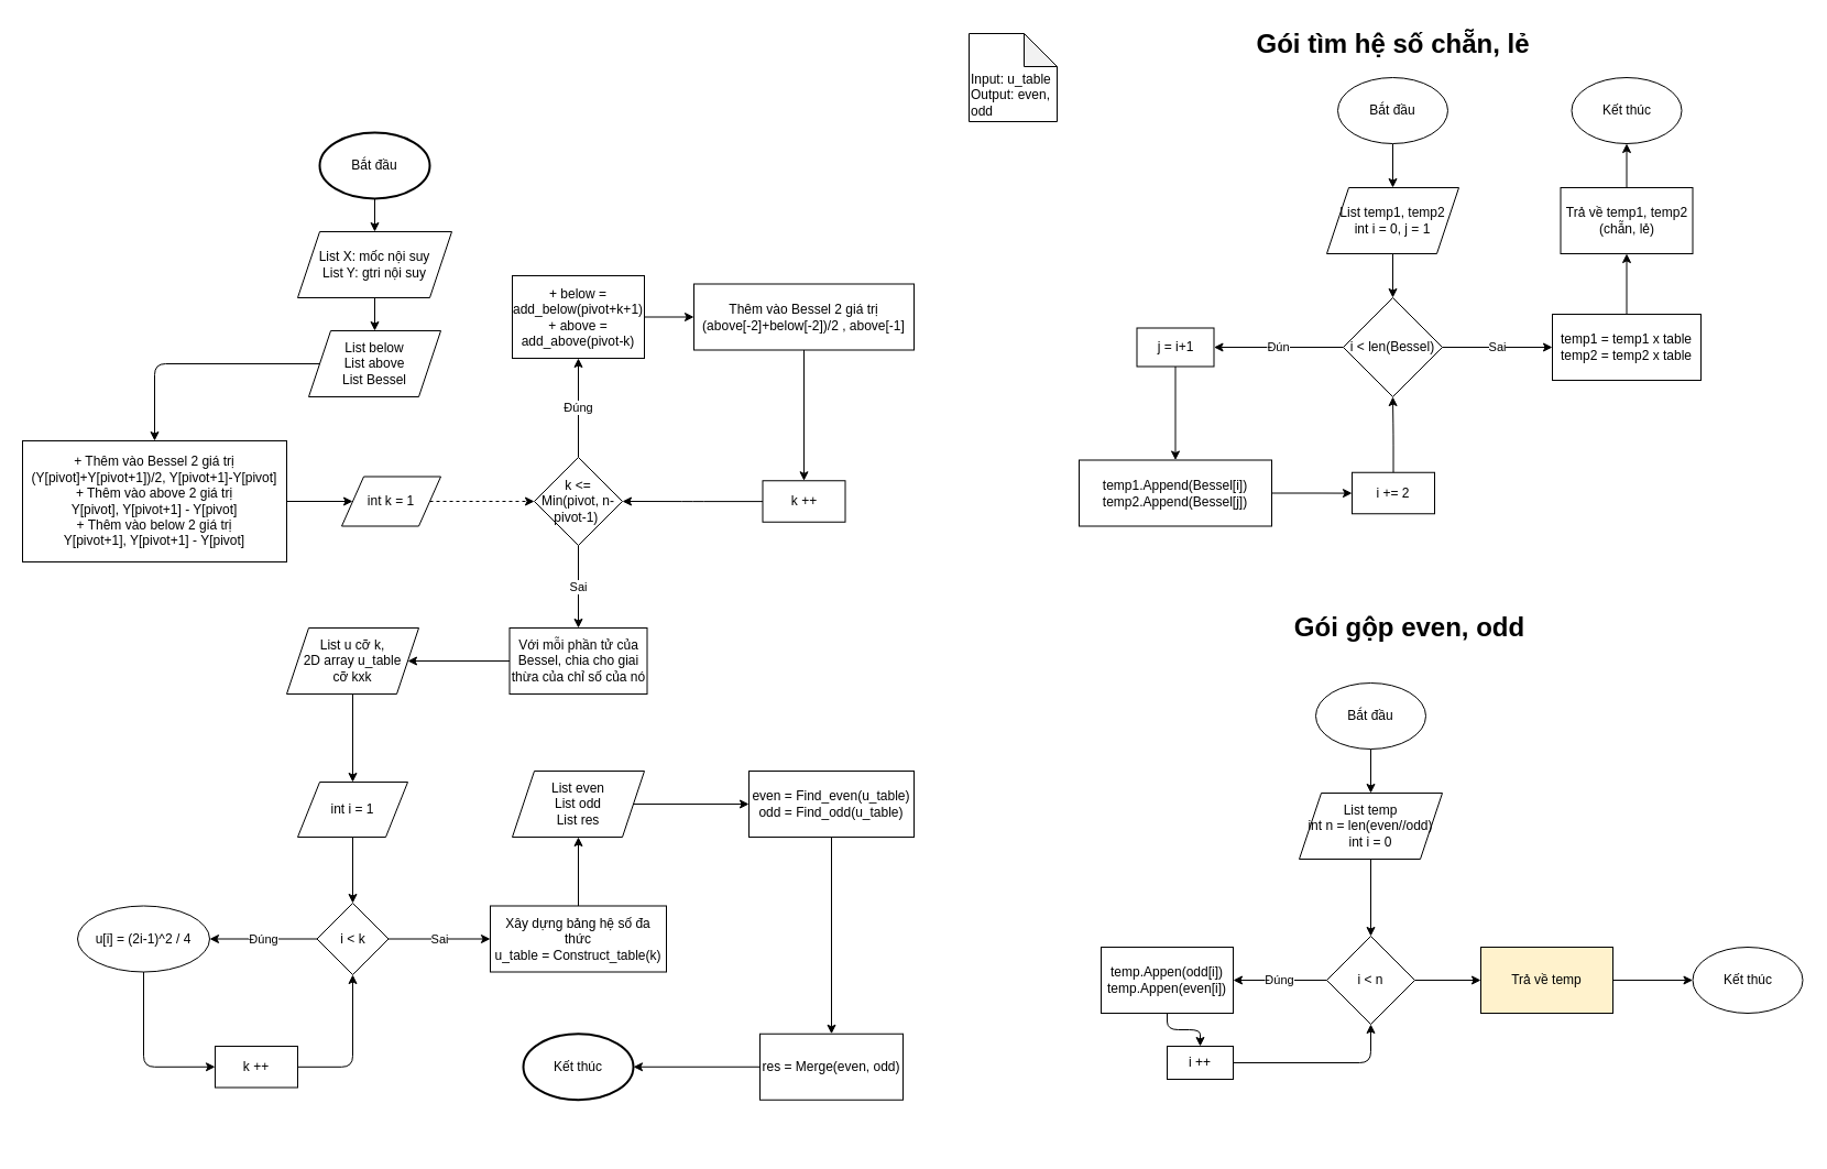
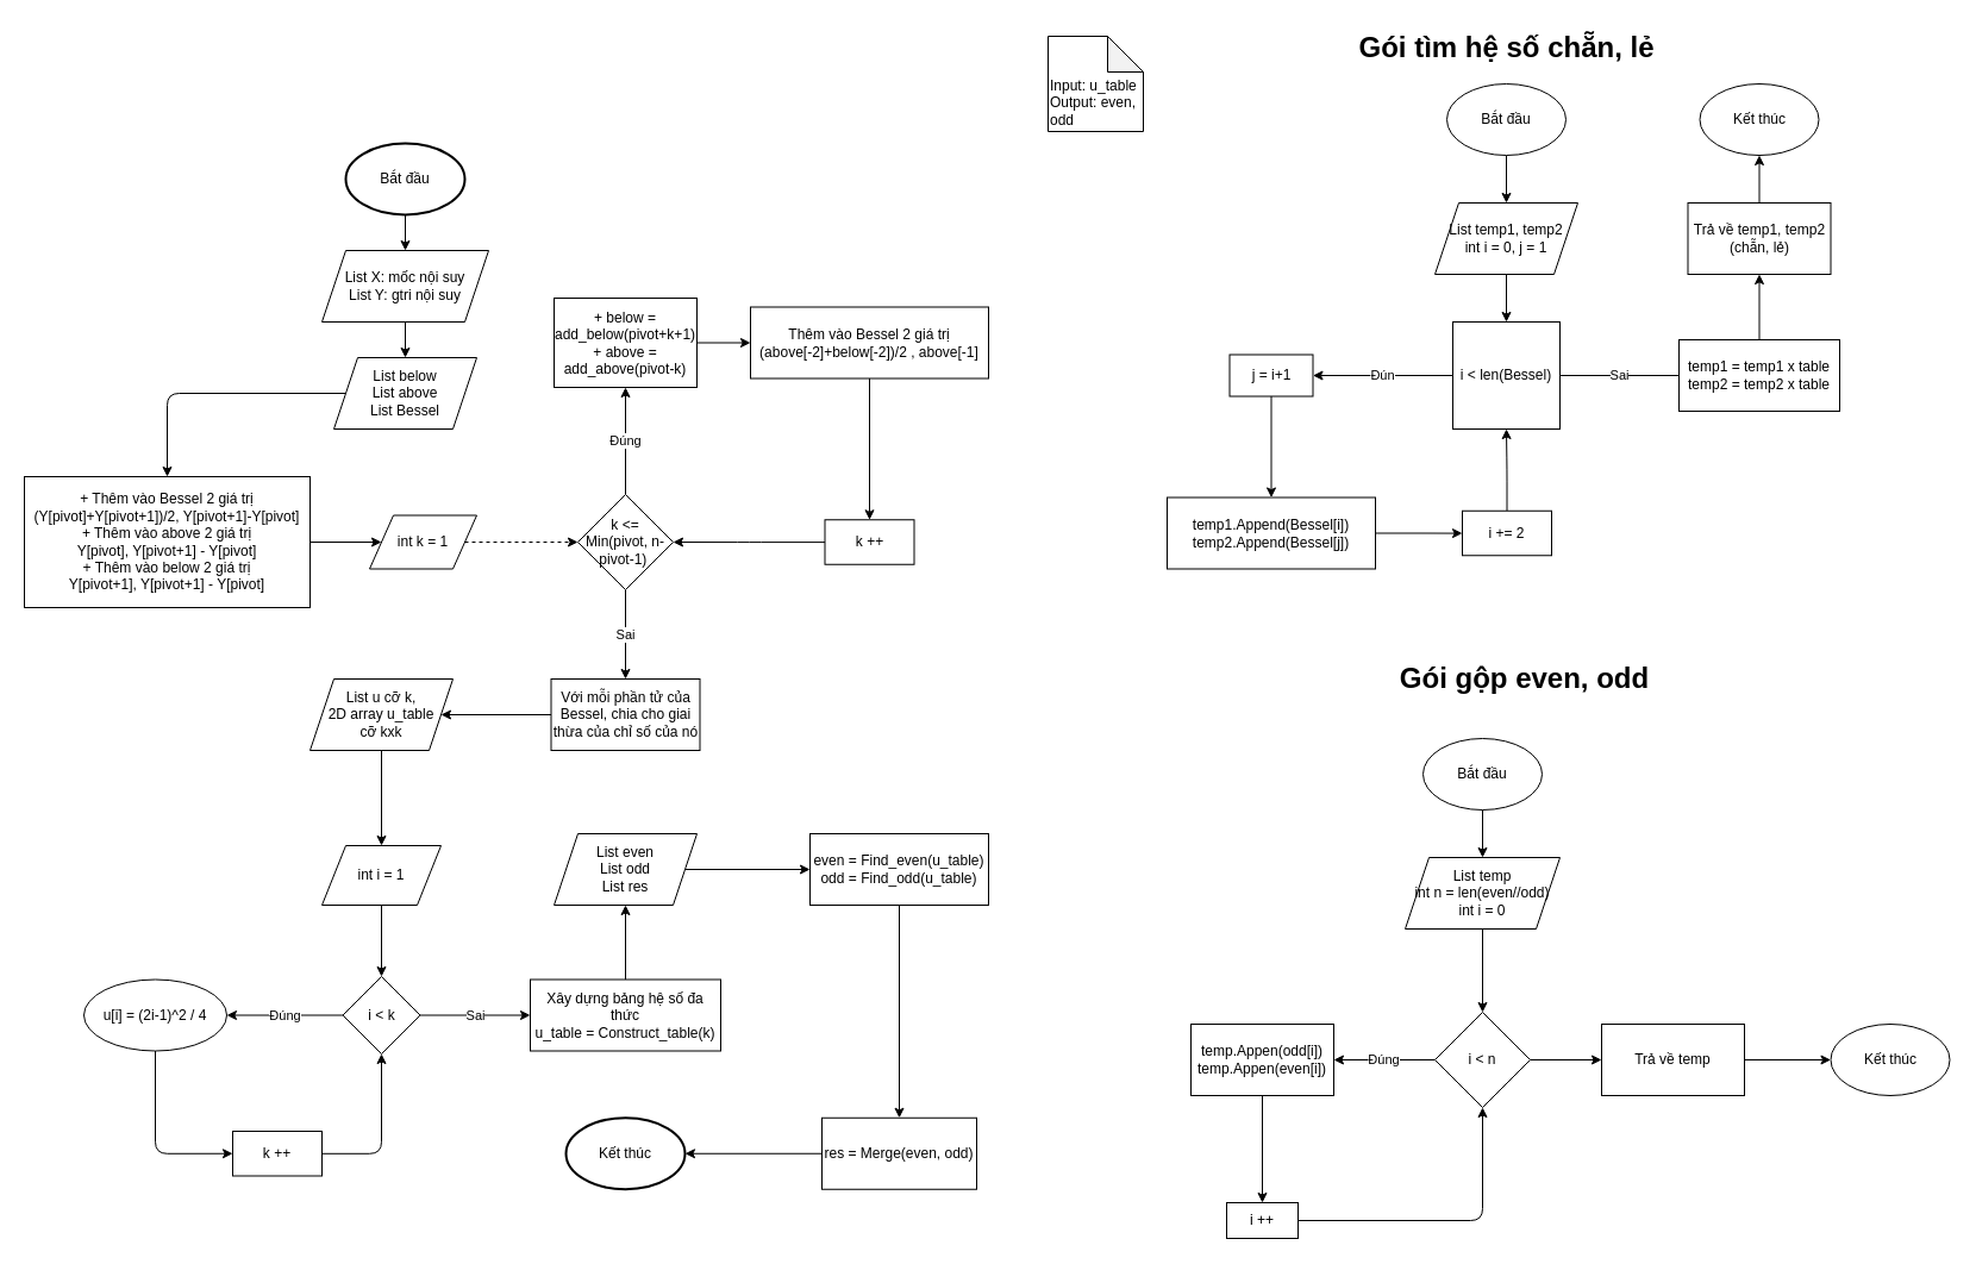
  <mxCell id="0" />
  <mxCell id="1" parent="0" />
  <mxCell id="2" style="edgeStyle=orthogonalEdgeStyle;rounded=0;orthogonalLoop=1;jettySize=auto;html=1;entryX=0.5;entryY=0;entryDx=0;entryDy=0;" parent="1" source="3" target="5" edge="1"><mxGeometry relative="1" as="geometry" /></mxCell>
  <mxCell id="3" value="Bắt đầu" style="strokeWidth=2;html=1;shape=mxgraph.flowchart.start_1;whiteSpace=wrap;" parent="1" vertex="1"><mxGeometry x="290" y="120" width="100" height="60" as="geometry" /></mxCell>
  <mxCell id="4" style="edgeStyle=orthogonalEdgeStyle;rounded=0;orthogonalLoop=1;jettySize=auto;html=1;entryX=0.5;entryY=0;entryDx=0;entryDy=0;" parent="1" source="5" target="7" edge="1"><mxGeometry relative="1" as="geometry" /></mxCell>
  <mxCell id="5" value="List X: mốc nội suy&lt;br&gt;List Y: gtri nội suy" style="shape=parallelogram;perimeter=parallelogramPerimeter;whiteSpace=wrap;html=1;fixedSize=1;verticalAlign=middle;" parent="1" vertex="1"><mxGeometry x="270" y="210" width="140" height="60" as="geometry" /></mxCell>
  <mxCell id="6" style="edgeStyle=orthogonalEdgeStyle;html=1;entryX=0.5;entryY=0;entryDx=0;entryDy=0;exitX=0;exitY=0.5;exitDx=0;exitDy=0;" parent="1" source="7" target="9" edge="1"><mxGeometry relative="1" as="geometry"><Array as="points"><mxPoint x="140" y="330" /></Array></mxGeometry></mxCell>
  <mxCell id="7" value="List below&lt;br&gt;List above&lt;br&gt;List Bessel" style="shape=parallelogram;perimeter=parallelogramPerimeter;whiteSpace=wrap;html=1;fixedSize=1;" parent="1" vertex="1"><mxGeometry x="280" y="300" width="120" height="60" as="geometry" /></mxCell>
  <mxCell id="8" value="" style="edgeStyle=orthogonalEdgeStyle;html=1;" parent="1" source="9" target="11" edge="1"><mxGeometry relative="1" as="geometry" /></mxCell>
  <mxCell id="9" value="+ Thêm vào Bessel 2 giá trị (Y[pivot]+Y[pivot+1])/2, Y[pivot+1]-Y[pivot]&lt;br&gt;+ Thêm vào above 2 giá trị&lt;br&gt;Y[pivot], Y[pivot+1] - Y[pivot]&lt;br&gt;+ Thêm vào below 2 giá trị&lt;br&gt;Y[pivot+1], Y[pivot+1] - Y[pivot]" style="whiteSpace=wrap;html=1;" parent="1" vertex="1"><mxGeometry x="20" y="400" width="240" height="110" as="geometry" /></mxCell>
  <mxCell id="10" value="" style="edgeStyle=orthogonalEdgeStyle;html=1;dashed=1;" parent="1" source="11" target="14" edge="1"><mxGeometry relative="1" as="geometry" /></mxCell>
  <mxCell id="11" value="int k = 1" style="shape=parallelogram;perimeter=parallelogramPerimeter;whiteSpace=wrap;html=1;fixedSize=1;" parent="1" vertex="1"><mxGeometry x="310" y="432.5" width="90" height="45" as="geometry" /></mxCell>
  <mxCell id="12" value="Đúng" style="edgeStyle=orthogonalEdgeStyle;html=1;" parent="1" source="14" target="16" edge="1"><mxGeometry relative="1" as="geometry" /></mxCell>
  <mxCell id="13" value="Sai" style="edgeStyle=orthogonalEdgeStyle;html=1;" parent="1" source="14" target="22" edge="1"><mxGeometry relative="1" as="geometry" /></mxCell>
  <mxCell id="14" value="k &amp;lt;= Min(pivot, n-pivot-1)&amp;nbsp;" style="rhombus;whiteSpace=wrap;html=1;" parent="1" vertex="1"><mxGeometry x="485" y="415" width="80" height="80" as="geometry" /></mxCell>
  <mxCell id="15" value="" style="edgeStyle=orthogonalEdgeStyle;html=1;" parent="1" source="16" target="18" edge="1"><mxGeometry relative="1" as="geometry" /></mxCell>
  <mxCell id="16" value="+ below = add_below(pivot+k+1)&lt;br&gt;+ above = add_above(pivot-k)" style="whiteSpace=wrap;html=1;" parent="1" vertex="1"><mxGeometry x="465" y="250" width="120" height="75" as="geometry" /></mxCell>
  <mxCell id="17" value="" style="edgeStyle=orthogonalEdgeStyle;html=1;" parent="1" source="18" target="20" edge="1"><mxGeometry relative="1" as="geometry" /></mxCell>
  <mxCell id="18" value="Thêm vào Bessel 2 giá trị&lt;br&gt;(above[-2]+below[-2])/2 , above[-1]" style="whiteSpace=wrap;html=1;" parent="1" vertex="1"><mxGeometry x="630" y="257.5" width="200" height="60" as="geometry" /></mxCell>
  <mxCell id="19" style="edgeStyle=orthogonalEdgeStyle;html=1;entryX=1;entryY=0.5;entryDx=0;entryDy=0;" parent="1" source="20" target="14" edge="1"><mxGeometry relative="1" as="geometry" /></mxCell>
  <mxCell id="20" value="k ++" style="whiteSpace=wrap;html=1;" parent="1" vertex="1"><mxGeometry x="692.5" y="436.25" width="75" height="37.5" as="geometry" /></mxCell>
  <mxCell id="21" value="" style="edgeStyle=none;html=1;" edge="1" parent="1" source="22" target="68"><mxGeometry relative="1" as="geometry" /></mxCell>
  <mxCell id="22" value="Với mỗi phần tử của Bessel, chia cho giai thừa của chỉ số của nó" style="whiteSpace=wrap;html=1;" parent="1" vertex="1"><mxGeometry x="462.5" y="570" width="125" height="60" as="geometry" /></mxCell>
  <mxCell id="23" style="edgeStyle=orthogonalEdgeStyle;html=1;entryX=0.5;entryY=1;entryDx=0;entryDy=0;" edge="1" parent="1" source="24" target="26"><mxGeometry relative="1" as="geometry" /></mxCell>
  <mxCell id="24" value="Xây dựng bảng hệ số đa thức&lt;br&gt;u_table = Construct_table(k)" style="whiteSpace=wrap;html=1;" parent="1" vertex="1"><mxGeometry x="445" y="822.5" width="160" height="60" as="geometry" /></mxCell>
  <mxCell id="25" style="edgeStyle=orthogonalEdgeStyle;html=1;entryX=0;entryY=0.5;entryDx=0;entryDy=0;" edge="1" parent="1" source="26" target="28"><mxGeometry relative="1" as="geometry" /></mxCell>
  <mxCell id="26" value="List even&lt;br&gt;List odd&lt;br&gt;List res" style="shape=parallelogram;perimeter=parallelogramPerimeter;whiteSpace=wrap;html=1;fixedSize=1;" parent="1" vertex="1"><mxGeometry x="465" y="700" width="120" height="60" as="geometry" /></mxCell>
  <mxCell id="27" style="edgeStyle=orthogonalEdgeStyle;html=1;entryX=0.5;entryY=0;entryDx=0;entryDy=0;" edge="1" parent="1" source="28" target="30"><mxGeometry relative="1" as="geometry" /></mxCell>
  <mxCell id="28" value="even = Find_even(u_table)&lt;br&gt;odd = Find_odd(u_table)" style="whiteSpace=wrap;html=1;" parent="1" vertex="1"><mxGeometry x="680" y="700" width="150" height="60" as="geometry" /></mxCell>
  <mxCell id="29" style="edgeStyle=orthogonalEdgeStyle;html=1;entryX=1;entryY=0.5;entryDx=0;entryDy=0;entryPerimeter=0;" edge="1" parent="1" source="30" target="31"><mxGeometry relative="1" as="geometry" /></mxCell>
  <mxCell id="30" value="res = Merge(even, odd)" style="whiteSpace=wrap;html=1;" parent="1" vertex="1"><mxGeometry x="690" y="938.75" width="130" height="60" as="geometry" /></mxCell>
  <mxCell id="31" value="Kết thúc" style="strokeWidth=2;html=1;shape=mxgraph.flowchart.start_1;whiteSpace=wrap;" parent="1" vertex="1"><mxGeometry x="475" y="938.75" width="100" height="60" as="geometry" /></mxCell>
  <mxCell id="32" value="Gói tìm hệ số chẵn, lẻ" style="text;strokeColor=none;fillColor=none;html=1;fontSize=24;fontStyle=1;verticalAlign=middle;align=center;" parent="1" vertex="1"><mxGeometry x="1090" y="20" width="350" height="40" as="geometry" /></mxCell>
  <mxCell id="33" value="" style="edgeStyle=orthogonalEdgeStyle;html=1;" parent="1" source="34" target="36" edge="1"><mxGeometry relative="1" as="geometry" /></mxCell>
  <mxCell id="34" value="Bắt đầu" style="strokeWidth=1;html=1;shape=mxgraph.flowchart.start_1;whiteSpace=wrap;" parent="1" vertex="1"><mxGeometry x="1215" y="70" width="100" height="60" as="geometry" /></mxCell>
  <mxCell id="35" value="" style="edgeStyle=orthogonalEdgeStyle;html=1;" parent="1" source="36" target="39" edge="1"><mxGeometry relative="1" as="geometry" /></mxCell>
  <mxCell id="36" value="List temp1, temp2&lt;br&gt;int i = 0, j = 1" style="shape=parallelogram;perimeter=parallelogramPerimeter;whiteSpace=wrap;html=1;fixedSize=1;strokeWidth=1;" parent="1" vertex="1"><mxGeometry x="1205" y="170" width="120" height="60" as="geometry" /></mxCell>
  <mxCell id="37" value="Đún" style="edgeStyle=orthogonalEdgeStyle;html=1;" parent="1" source="39" target="43" edge="1"><mxGeometry relative="1" as="geometry" /></mxCell>
- <mxCell id="38" value="Sai" style="edgeStyle=orthogonalEdgeStyle;html=1;" parent="1" source="39" target="47" edge="1"><mxGeometry relative="1" as="geometry" /></mxCell>
- <mxCell id="39" value="i &amp;lt; len(Bessel)" style="rhombus;whiteSpace=wrap;html=1;strokeWidth=1;" parent="1" vertex="1"><mxGeometry x="1220" y="270" width="90" height="90" as="geometry" /></mxCell>
+ <mxCell id="38" value="Sai" style="edgeStyle=orthogonalEdgeStyle;html=1;endArrow=none;" parent="1" source="39" target="47" edge="1"><mxGeometry relative="1" as="geometry" /></mxCell>
+ <mxCell id="39" value="i &amp;lt; len(Bessel)" style="whiteSpace=wrap;html=1;strokeWidth=1;rounded=0;" parent="1" vertex="1"><mxGeometry x="1220" y="270" width="90" height="90" as="geometry" /></mxCell>
  <mxCell id="40" value="" style="edgeStyle=orthogonalEdgeStyle;html=1;" parent="1" source="41" target="45" edge="1"><mxGeometry relative="1" as="geometry" /></mxCell>
  <mxCell id="41" value="temp1.Append(Bessel[i])&lt;br&gt;temp2.Append(Bessel[j])" style="whiteSpace=wrap;html=1;strokeWidth=1;" parent="1" vertex="1"><mxGeometry x="980" y="417.5" width="175" height="60" as="geometry" /></mxCell>
  <mxCell id="42" style="edgeStyle=orthogonalEdgeStyle;html=1;entryX=0.5;entryY=0;entryDx=0;entryDy=0;" parent="1" source="43" target="41" edge="1"><mxGeometry relative="1" as="geometry" /></mxCell>
  <mxCell id="43" value="j = i+1" style="whiteSpace=wrap;html=1;strokeWidth=1;" parent="1" vertex="1"><mxGeometry x="1032.5" y="297.5" width="70" height="35" as="geometry" /></mxCell>
  <mxCell id="44" style="edgeStyle=orthogonalEdgeStyle;html=1;entryX=0.5;entryY=1;entryDx=0;entryDy=0;" parent="1" source="45" target="39" edge="1"><mxGeometry relative="1" as="geometry" /></mxCell>
  <mxCell id="45" value="i += 2" style="whiteSpace=wrap;html=1;strokeWidth=1;" parent="1" vertex="1"><mxGeometry x="1228" y="428.75" width="75" height="37.5" as="geometry" /></mxCell>
  <mxCell id="46" value="" style="edgeStyle=orthogonalEdgeStyle;html=1;" parent="1" source="47" target="50" edge="1"><mxGeometry relative="1" as="geometry" /></mxCell>
  <mxCell id="47" value="temp1 = temp1 x table&lt;br&gt;temp2 = temp2 x table" style="whiteSpace=wrap;html=1;strokeWidth=1;" parent="1" vertex="1"><mxGeometry x="1410" y="285" width="135" height="60" as="geometry" /></mxCell>
  <mxCell id="48" value="Kết thúc" style="strokeWidth=1;html=1;shape=mxgraph.flowchart.start_1;whiteSpace=wrap;" parent="1" vertex="1"><mxGeometry x="1427.5" y="70" width="100" height="60" as="geometry" /></mxCell>
  <mxCell id="49" style="edgeStyle=orthogonalEdgeStyle;html=1;entryX=0.5;entryY=1;entryDx=0;entryDy=0;entryPerimeter=0;" parent="1" source="50" target="48" edge="1"><mxGeometry relative="1" as="geometry" /></mxCell>
  <mxCell id="50" value="Trả về temp1, temp2&lt;br&gt;(chẵn, lẻ)" style="whiteSpace=wrap;html=1;strokeWidth=1;" parent="1" vertex="1"><mxGeometry x="1417.5" y="170" width="120" height="60" as="geometry" /></mxCell>
  <mxCell id="51" value="Input: u_table&lt;br&gt;Output: even, odd" style="shape=note;whiteSpace=wrap;html=1;backgroundOutline=1;darkOpacity=0.05;strokeWidth=1;verticalAlign=bottom;align=left;" parent="1" vertex="1"><mxGeometry x="880" y="30" width="80" height="80" as="geometry" /></mxCell>
  <mxCell id="52" value="Gói gộp even, odd" style="text;strokeColor=none;fillColor=none;html=1;fontSize=24;fontStyle=1;verticalAlign=middle;align=center;" parent="1" vertex="1"><mxGeometry x="1230" y="550" width="100" height="40" as="geometry" /></mxCell>
  <mxCell id="53" value="" style="edgeStyle=orthogonalEdgeStyle;html=1;" parent="1" source="54" target="56" edge="1"><mxGeometry relative="1" as="geometry" /></mxCell>
  <mxCell id="54" value="Bắt đầu" style="strokeWidth=1;html=1;shape=mxgraph.flowchart.start_1;whiteSpace=wrap;" parent="1" vertex="1"><mxGeometry x="1195" y="620" width="100" height="60" as="geometry" /></mxCell>
  <mxCell id="55" value="" style="edgeStyle=orthogonalEdgeStyle;html=1;" parent="1" source="56" target="59" edge="1"><mxGeometry relative="1" as="geometry" /></mxCell>
  <mxCell id="56" value="List temp&lt;br&gt;int n = len(even//odd)&lt;br&gt;int i = 0" style="shape=parallelogram;perimeter=parallelogramPerimeter;whiteSpace=wrap;html=1;fixedSize=1;strokeWidth=1;" parent="1" vertex="1"><mxGeometry x="1180" y="720" width="130" height="60" as="geometry" /></mxCell>
  <mxCell id="57" value="Đúng" style="edgeStyle=orthogonalEdgeStyle;html=1;" parent="1" source="59" target="61" edge="1"><mxGeometry relative="1" as="geometry" /></mxCell>
  <mxCell id="58" value="" style="edgeStyle=orthogonalEdgeStyle;html=1;" parent="1" source="59" target="65" edge="1"><mxGeometry relative="1" as="geometry" /></mxCell>
  <mxCell id="59" value="i &amp;lt; n" style="rhombus;whiteSpace=wrap;html=1;strokeWidth=1;" parent="1" vertex="1"><mxGeometry x="1205" y="850" width="80" height="80" as="geometry" /></mxCell>
  <mxCell id="60" value="" style="edgeStyle=orthogonalEdgeStyle;html=1;" parent="1" source="61" target="63" edge="1"><mxGeometry relative="1" as="geometry" /></mxCell>
  <mxCell id="61" value="temp.Appen(odd[i])&lt;br&gt;temp.Appen(even[i])" style="whiteSpace=wrap;html=1;strokeWidth=1;" parent="1" vertex="1"><mxGeometry x="1000" y="860" width="120" height="60" as="geometry" /></mxCell>
  <mxCell id="62" style="edgeStyle=orthogonalEdgeStyle;html=1;entryX=0.5;entryY=1;entryDx=0;entryDy=0;" parent="1" source="63" target="59" edge="1"><mxGeometry relative="1" as="geometry" /></mxCell>
- <mxCell id="63" value="i ++" style="whiteSpace=wrap;html=1;strokeWidth=1;" parent="1" vertex="1"><mxGeometry x="1060" y="950" width="60" height="30" as="geometry" /></mxCell>
+ <mxCell id="63" value="i ++" style="whiteSpace=wrap;html=1;strokeWidth=1;" parent="1" vertex="1"><mxGeometry x="1030" y="1010" width="60" height="30" as="geometry" /></mxCell>
  <mxCell id="64" style="edgeStyle=orthogonalEdgeStyle;html=1;entryX=0;entryY=0.5;entryDx=0;entryDy=0;entryPerimeter=0;" parent="1" source="65" target="66" edge="1"><mxGeometry relative="1" as="geometry" /></mxCell>
- <mxCell id="65" value="Trả về temp" style="whiteSpace=wrap;html=1;strokeWidth=1;fillColor=#fff2cc;" parent="1" vertex="1"><mxGeometry x="1345" y="860" width="120" height="60" as="geometry" /></mxCell>
+ <mxCell id="65" value="Trả về temp" style="whiteSpace=wrap;html=1;strokeWidth=1;" parent="1" vertex="1"><mxGeometry x="1345" y="860" width="120" height="60" as="geometry" /></mxCell>
  <mxCell id="66" value="Kết thúc" style="strokeWidth=1;html=1;shape=mxgraph.flowchart.start_1;whiteSpace=wrap;" parent="1" vertex="1"><mxGeometry x="1537.5" y="860" width="100" height="60" as="geometry" /></mxCell>
  <mxCell id="67" value="" style="edgeStyle=orthogonalEdgeStyle;html=1;" edge="1" parent="1" source="68" target="70"><mxGeometry relative="1" as="geometry" /></mxCell>
  <mxCell id="68" value="List u cỡ k,&lt;br&gt;2D array u_table&lt;br&gt;cỡ kxk" style="shape=parallelogram;perimeter=parallelogramPerimeter;whiteSpace=wrap;html=1;fixedSize=1;" vertex="1" parent="1"><mxGeometry x="260" y="570" width="120" height="60" as="geometry" /></mxCell>
  <mxCell id="69" value="" style="edgeStyle=orthogonalEdgeStyle;html=1;" edge="1" parent="1" source="70" target="73"><mxGeometry relative="1" as="geometry" /></mxCell>
  <mxCell id="70" value="int i = 1" style="shape=parallelogram;perimeter=parallelogramPerimeter;whiteSpace=wrap;html=1;fixedSize=1;" vertex="1" parent="1"><mxGeometry x="270" y="710" width="100" height="50" as="geometry" /></mxCell>
  <mxCell id="71" value="Đúng" style="edgeStyle=orthogonalEdgeStyle;html=1;" edge="1" parent="1" source="73" target="75"><mxGeometry relative="1" as="geometry" /></mxCell>
  <mxCell id="72" value="Sai" style="edgeStyle=orthogonalEdgeStyle;html=1;entryX=0;entryY=0.5;entryDx=0;entryDy=0;" edge="1" parent="1" source="73" target="24"><mxGeometry relative="1" as="geometry" /></mxCell>
  <mxCell id="73" value="i &amp;lt; k" style="rhombus;whiteSpace=wrap;html=1;" vertex="1" parent="1"><mxGeometry x="287.5" y="820" width="65" height="65" as="geometry" /></mxCell>
  <mxCell id="74" style="edgeStyle=orthogonalEdgeStyle;html=1;entryX=0;entryY=0.5;entryDx=0;entryDy=0;exitX=0.5;exitY=1;exitDx=0;exitDy=0;" edge="1" parent="1" source="75" target="77"><mxGeometry relative="1" as="geometry"><mxPoint x="190" y="852" as="sourcePoint" /><Array as="points"><mxPoint x="130" y="969" /></Array></mxGeometry></mxCell>
  <mxCell id="75" value="u[i] = (2i-1)^2 / 4" style="ellipse;whiteSpace=wrap;html=1;" vertex="1" parent="1"><mxGeometry x="70" y="822.5" width="120" height="60" as="geometry" /></mxCell>
  <mxCell id="76" style="edgeStyle=orthogonalEdgeStyle;html=1;entryX=0.5;entryY=1;entryDx=0;entryDy=0;" edge="1" parent="1" source="77" target="73"><mxGeometry relative="1" as="geometry" /></mxCell>
  <mxCell id="77" value="k ++" style="whiteSpace=wrap;html=1;" vertex="1" parent="1"><mxGeometry x="195" y="950" width="75" height="37.5" as="geometry" /></mxCell>
